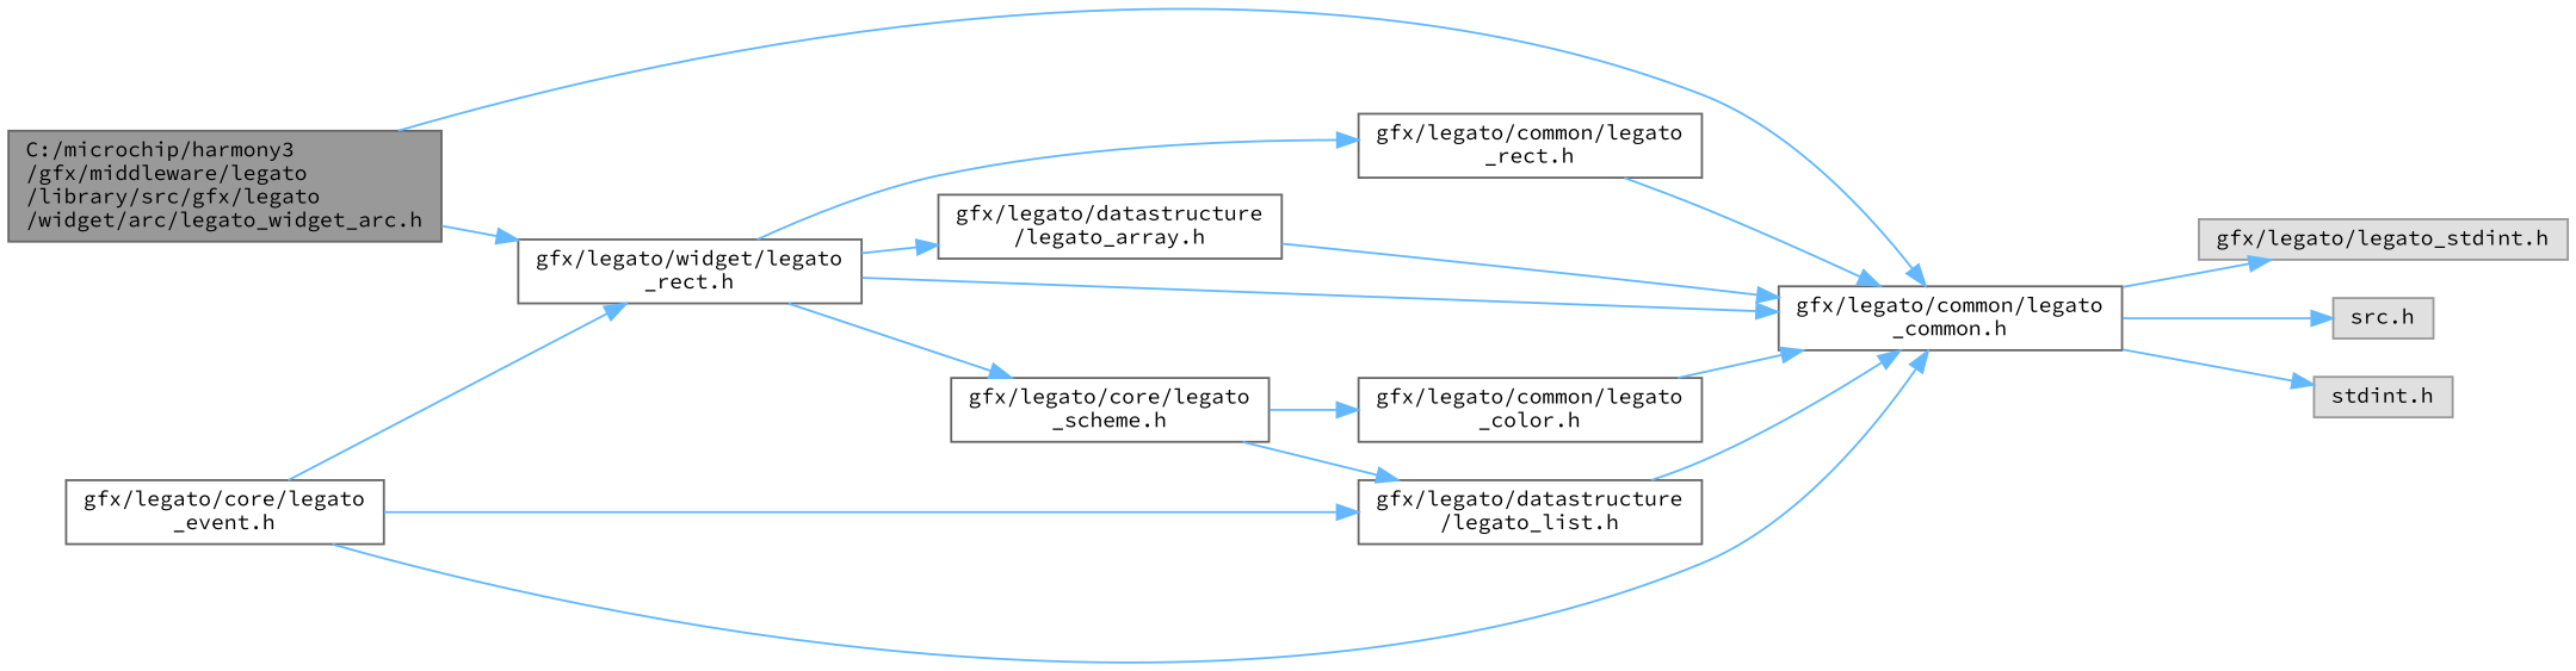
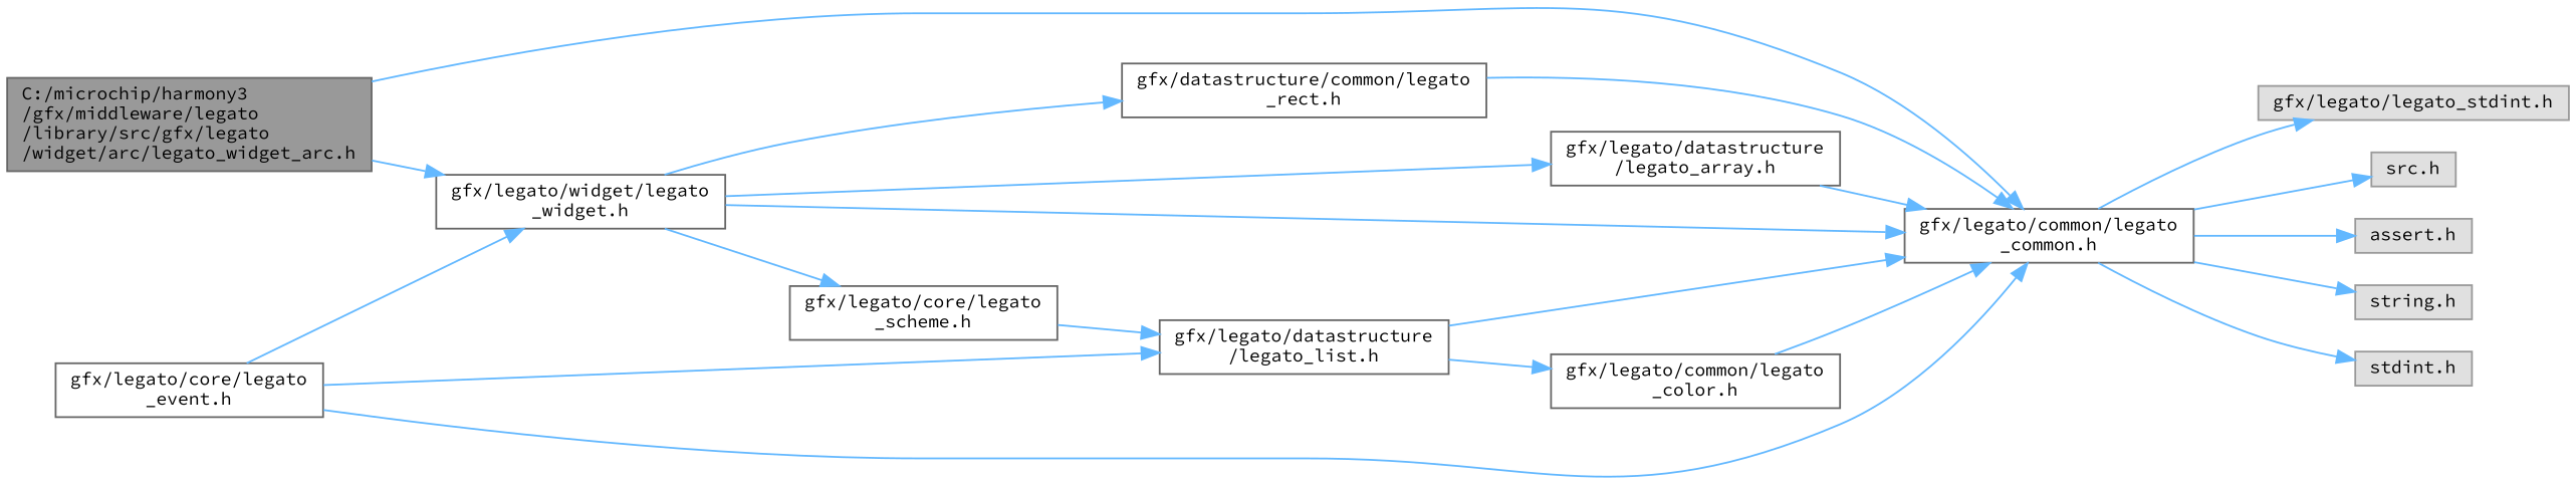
  digraph {
    fontname="Source Code Pro"
    rankdir=LR
    node [color=grey40 fillcolor=white fontname="Source Code Pro" fontsize=10 shape=box style=filled]
    edge [color=steelblue1 fontname="Source Code Pro" fontsize=10 labelfontname=Helvetica labelfontsize=10 style=solid]
    n1 [color=gray40 fillcolor=grey60 fontcolor=black height=0.2 label="C:/microchip/harmony3\l/gfx/middleware/legato\l/library/src/gfx/legato\l/widget/arc/legato_widget_arc.h" width=0.4]
    n2 [height=0.2 label="gfx/legato/common/legato\l_common.h" width=0.4]
-   n3 [height=0.2 label="gfx/legato/widget/legato\l_rect.h" width=0.4]
+   n3 [height=0.2 label="gfx/legato/widget/legato\l_widget.h" width=0.4]
    n4 [color=grey60 fillcolor="#E0E0E0" height=0.2 label="gfx/legato/legato_stdint.h" width=0.4]
    n5 [color=grey60 fillcolor="#E0E0E0" height=0.2 label="src.h" width=0.4]
+   n6 [color=grey60 fillcolor="#E0E0E0" height=0.2 label="assert.h" width=0.4]
+   n7 [color=grey60 fillcolor="#E0E0E0" height=0.2 label="string.h" width=0.4]
    n8 [color=grey60 fillcolor="#E0E0E0" height=0.2 label="stdint.h" width=0.4]
-   n9 [height=0.2 label="gfx/legato/common/legato\l_rect.h" width=0.4]
+   n9 [height=0.2 label="gfx/datastructure/common/legato\l_rect.h" width=0.4]
    n10 [height=0.2 label="gfx/legato/core/legato\l_scheme.h" width=0.4]
    n11 [height=0.2 label="gfx/legato/datastructure\l/legato_array.h" width=0.4]
    n12 [height=0.2 label="gfx/legato/core/legato\l_event.h" width=0.4]
    n13 [height=0.2 label="gfx/legato/datastructure\l/legato_list.h" width=0.4]
    n14 [height=0.2 label="gfx/legato/common/legato\l_color.h" width=0.4]
    n1 -> n2
    n1 -> n3
    n2 -> n4
    n2 -> n5
+   n2 -> n6
+   n2 -> n7
    n2 -> n8
    n3 -> n2
    n3 -> n9
    n3 -> n10
    n3 -> n11
    n9 -> n2
    n10 -> n13
-   n10 -> n14
+   n13 -> n14
    n11 -> n2
    n12 -> n2
    n12 -> n3
    n12 -> n13
    n13 -> n2
    n14 -> n2
  }
